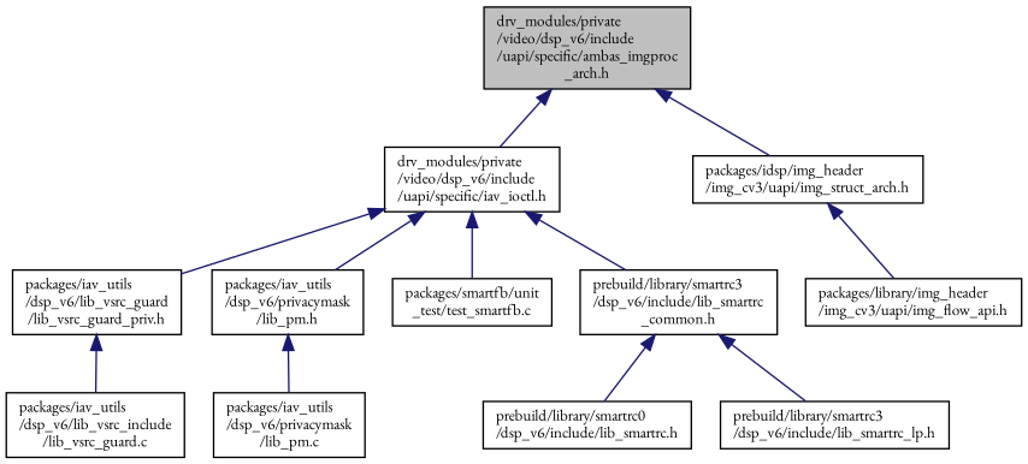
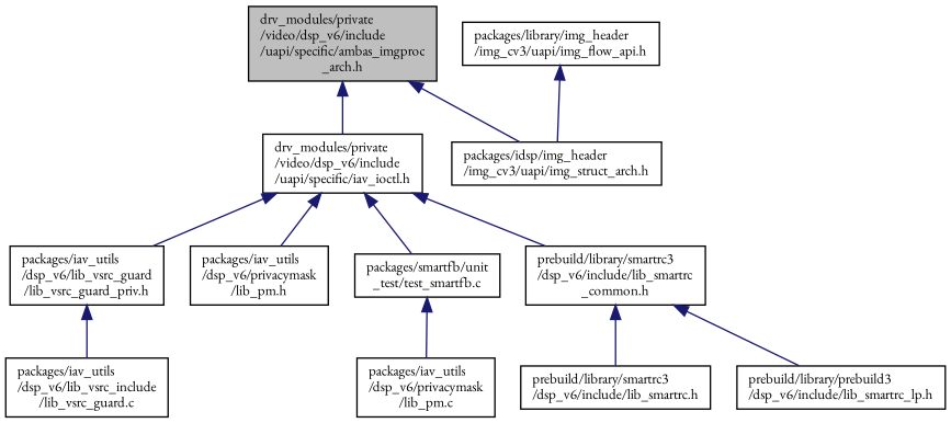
  digraph {
    fontname="EB Garamond"
    node [color=black fontname="EB Garamond" fontsize=10 shape=record]
    edge [color=midnightblue dir=back fontname="EB Garamond" fontsize=10 labelfontname=Helvetica labelfontsize=10 style=solid]
    n1 [fillcolor=grey75 fontcolor=black height=0.2 label="drv_modules/private\l/video/dsp_v6/include\l/uapi/specific/ambas_imgproc\l_arch.h" style=filled width=0.4]
    n2 [height=0.2 label="drv_modules/private\l/video/dsp_v6/include\l/uapi/specific/iav_ioctl.h" width=0.4]
    n3 [height=0.2 label="packages/idsp/img_header\l/img_cv3/uapi/img_struct_arch.h" width=0.4]
    n4 [height=0.2 label="packages/iav_utils\l/dsp_v6/lib_vsrc_guard\l/lib_vsrc_guard_priv.h" width=0.4]
    n5 [height=0.2 label="packages/iav_utils\l/dsp_v6/privacymask\l/lib_pm.h" width=0.4]
    n6 [height=0.2 label="packages/smartfb/unit\l_test/test_smartfb.c" width=0.4]
    n7 [height=0.2 label="prebuild/library/smartrc3\l/dsp_v6/include/lib_smartrc\l_common.h" width=0.4]
    n8 [height=0.2 label="packages/library/img_header\l/img_cv3/uapi/img_flow_api.h" width=0.4]
    n9 [height=0.2 label="packages/iav_utils\l/dsp_v6/lib_vsrc_include\l/lib_vsrc_guard.c" width=0.4]
    n10 [height=0.2 label="packages/iav_utils\l/dsp_v6/privacymask\l/lib_pm.c" width=0.4]
-   n11 [height=0.2 label="prebuild/library/smartrc0\l/dsp_v6/include/lib_smartrc.h" width=0.4]
-   n12 [height=0.2 label="prebuild/library/smartrc3\l/dsp_v6/include/lib_smartrc_lp.h" width=0.4]
+   n11 [height=0.2 label="prebuild/library/smartrc3\l/dsp_v6/include/lib_smartrc.h" width=0.4]
+   n12 [height=0.2 label="prebuild/library/prebuild3\l/dsp_v6/include/lib_smartrc_lp.h" width=0.4]
    n1 -> n2
    n1 -> n3
    n2 -> n4
    n2 -> n5
    n2 -> n6
    n2 -> n7
-   n3 -> n8
+   n8 -> n3
    n4 -> n9
-   n5 -> n10
+   n6 -> n10
    n7 -> n11
    n7 -> n12
  }
